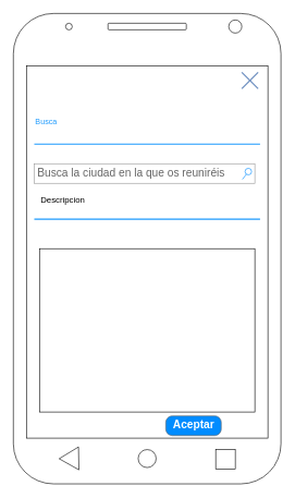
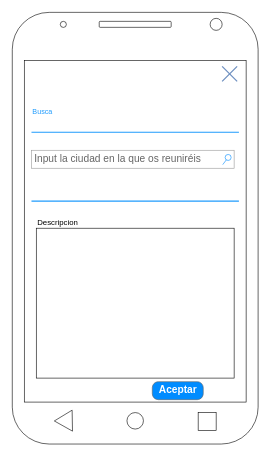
  <mxCell id="0" />
  <mxCell id="1" parent="0" />
  <mxCell id="2" value="" style="rounded=0;whiteSpace=wrap;html=1;" parent="1" vertex="1"><mxGeometry x="40" y="60" width="370" height="610" as="geometry" /></mxCell>
  <mxCell id="3" value="" style="rounded=1;whiteSpace=wrap;html=1;" parent="1" vertex="1"><mxGeometry x="20" y="20" width="410" height="720" as="geometry" /></mxCell>
  <mxCell id="4" value="" style="ellipse;whiteSpace=wrap;html=1;aspect=fixed;" parent="1" vertex="1"><mxGeometry x="211.25" y="687.5" width="27.5" height="27.5" as="geometry" /></mxCell>
  <mxCell id="5" value="" style="triangle;whiteSpace=wrap;html=1;rotation=-181;" parent="1" vertex="1"><mxGeometry x="90.13" y="683.75" width="30" height="35" as="geometry" /></mxCell>
  <mxCell id="6" value="" style="whiteSpace=wrap;html=1;aspect=fixed;" parent="1" vertex="1"><mxGeometry x="330" y="687.5" width="30" height="30" as="geometry" /></mxCell>
  <mxCell id="7" value="" style="ellipse;whiteSpace=wrap;html=1;aspect=fixed;" parent="1" vertex="1"><mxGeometry x="350" y="30" width="20" height="20" as="geometry" /></mxCell>
  <mxCell id="8" value="" style="ellipse;whiteSpace=wrap;html=1;aspect=fixed;" parent="1" vertex="1"><mxGeometry x="100.07" y="35" width="10.13" height="10.13" as="geometry" /></mxCell>
  <mxCell id="9" value="" style="rounded=1;whiteSpace=wrap;html=1;" parent="1" vertex="1"><mxGeometry x="165" y="35" width="120" height="10" as="geometry" /></mxCell>
  <mxCell id="10" value="" style="rounded=0;whiteSpace=wrap;html=1;strokeColor=#000000;" parent="1" vertex="1"><mxGeometry x="40" y="100" width="370" height="570" as="geometry" /></mxCell>
  <mxCell id="11" value="Busca" style="text;fontColor=#1F9BFD;fontSize=12;verticalAlign=middle;strokeColor=none;fillColor=none;" parent="1" vertex="1"><mxGeometry x="52" y="170" width="346" height="30" as="geometry" /></mxCell>
  <mxCell id="12" value="Input que" style="text;fontColor=#ffffff;fontSize=16;verticalAlign=middle;strokeColor=none;fillColor=none;" parent="1" vertex="1"><mxGeometry x="52" y="190" width="346" height="30" as="geometry" /></mxCell>
  <mxCell id="13" value="" style="dashed=0;shape=line;strokeWidth=2;noLabel=1;strokeColor=#1F9BFD;" parent="1" vertex="1"><mxGeometry x="52" y="215" width="346" height="10" as="geometry" /></mxCell>
  <mxCell id="14" value="" style="dashed=0;shape=line;strokeWidth=2;strokeColor=#1F9BFD;fontColor=#1F9BFD;fillColor=#1F9BFD;" parent="1" vertex="1"><mxGeometry x="52" y="330" width="346" height="10" as="geometry" /></mxCell>
  <mxCell id="15" value="" style="rounded=0;whiteSpace=wrap;html=1;strokeColor=#000000;" parent="1" vertex="1"><mxGeometry x="60" y="380" width="330" height="250" as="geometry" /></mxCell>
- <mxCell id="16" value="Descripcion" style="text;html=1;strokeColor=none;fillColor=none;align=left;verticalAlign=middle;whiteSpace=wrap;rounded=0;fontSize=13;" parent="1" vertex="1"><mxGeometry x="60.23" y="295" width="89.8" height="20" as="geometry" /></mxCell>
+ <mxCell id="16" value="Descripcion" style="text;html=1;strokeColor=none;fillColor=none;align=left;verticalAlign=middle;whiteSpace=wrap;rounded=0;fontSize=13;" parent="1" vertex="1"><mxGeometry x="60.23" y="360" width="89.8" height="20" as="geometry" /></mxCell>
  <mxCell id="17" value="" style="dashed=0;aspect=fixed;verticalLabelPosition=bottom;verticalAlign=top;align=center;shape=mxgraph.gmdl.x;strokeColor=#6c8ebf;fillColor=#dae8fc;shadow=0;strokeWidth=2;" parent="1" vertex="1"><mxGeometry x="370" y="110" width="25" height="25" as="geometry" /></mxCell>
  <mxCell id="18" value="Aceptar" style="strokeWidth=1;shadow=0;dashed=0;align=center;html=1;shape=mxgraph.mockup.buttons.button;strokeColor=#666666;fontColor=#ffffff;mainText=;buttonStyle=round;fontSize=17;fontStyle=1;fillColor=#008cff;whiteSpace=wrap;" parent="1" vertex="1"><mxGeometry x="253.5" y="636" width="85" height="30" as="geometry" /></mxCell>
- <mxCell id="19" value="Busca la ciudad en la que os reuniréis" style="strokeWidth=1;shadow=0;dashed=0;align=center;html=1;shape=mxgraph.mockup.forms.searchBox;strokeColor=#999999;mainText=;strokeColor2=#008cff;fontColor=#666666;fontSize=17;align=left;spacingLeft=3;" vertex="1" parent="1"><mxGeometry x="52" y="250" width="338" height="30" as="geometry" /></mxCell>
+ <mxCell id="19" value="Input la ciudad en la que os reuniréis" style="strokeWidth=1;shadow=0;dashed=0;align=center;html=1;shape=mxgraph.mockup.forms.searchBox;strokeColor=#999999;mainText=;strokeColor2=#008cff;fontColor=#666666;fontSize=17;align=left;spacingLeft=3;" vertex="1" parent="1"><mxGeometry x="52" y="250" width="338" height="30" as="geometry" /></mxCell>
